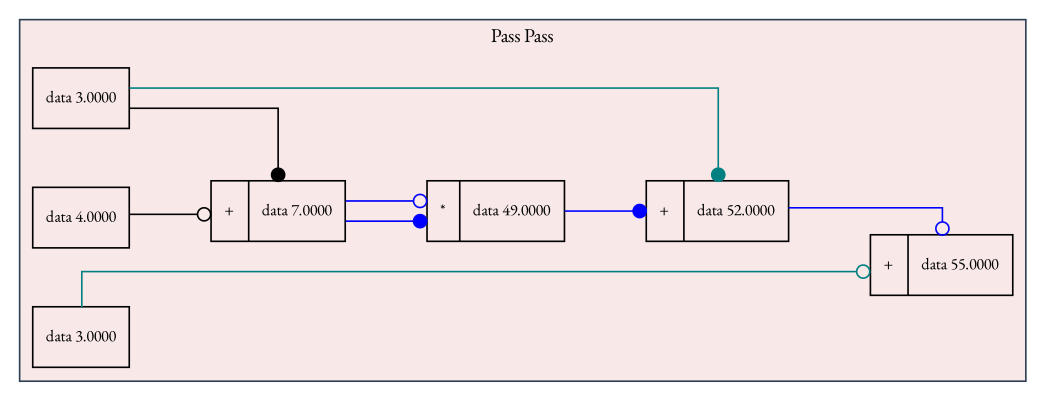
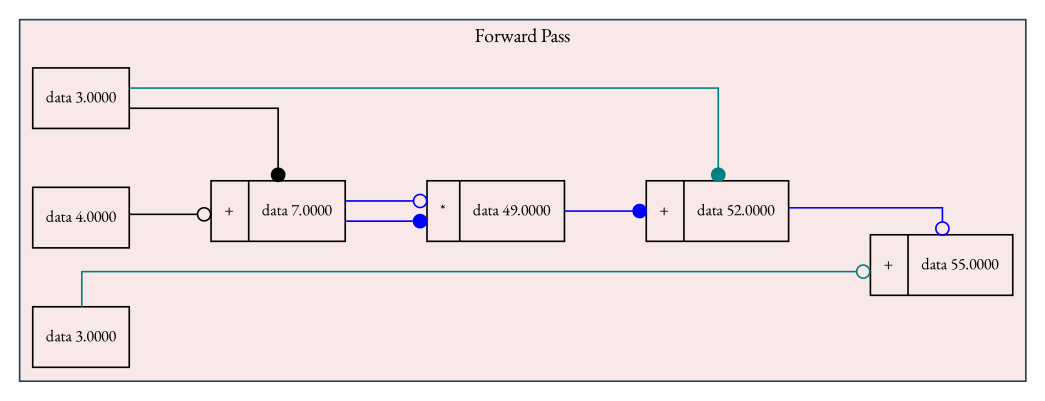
  digraph {
    bgcolor="#ffffff"
    compound=true
    nodesep=0.5
    rankdir=LR
    ranksep=0.7
    splines=ortho
    title="Forward Computation Graph"
    fontname="EB Garamond"
    node [fillcolor="#f8e8e8" fontsize=10 shape=record style=filled fontname="EB Garamond"]
    edge [color=blue weight=2 arrowhead=dot fontname="EB Garamond"]
    n1 [label="{data 3.0000}"]
    n2 [label="{data 4.0000}"]
    n3 [label="{data 3.0000}"]
    n4 [label="{+ | data 7.0000}"]
    n5 [label="{* | data 49.0000}"]
    n6 [label="{+ | data 52.0000}"]
    n7 [label="{+ | data 55.0000}"]
    subgraph cluster_1 {
      color="#2c3e50"
      fillcolor="#f8e8e8"
      fontsize=12
-     label="Pass Pass"
+     label="Forward Pass"
      style=filled
      n4
      n5
      n6
      n7
      subgraph sub_2 {
        color="#2c3e50"
        fillcolor="#f8e8e8"
        fontsize=12
        label="Forward Pass"
        rank=same
        style=filled
        n1
        n2
        n3
      }
    }
    n1 -> n4 [color=black]
    n1 -> n6 [color=teal]
    n2 -> n4 [color=black arrowhead=odot]
    n3 -> n7 [color=teal arrowhead=odot]
    n4 -> n5
    n4 -> n5 [arrowhead=odot]
    n5 -> n6
    n6 -> n7 [arrowhead=odot]
  }
